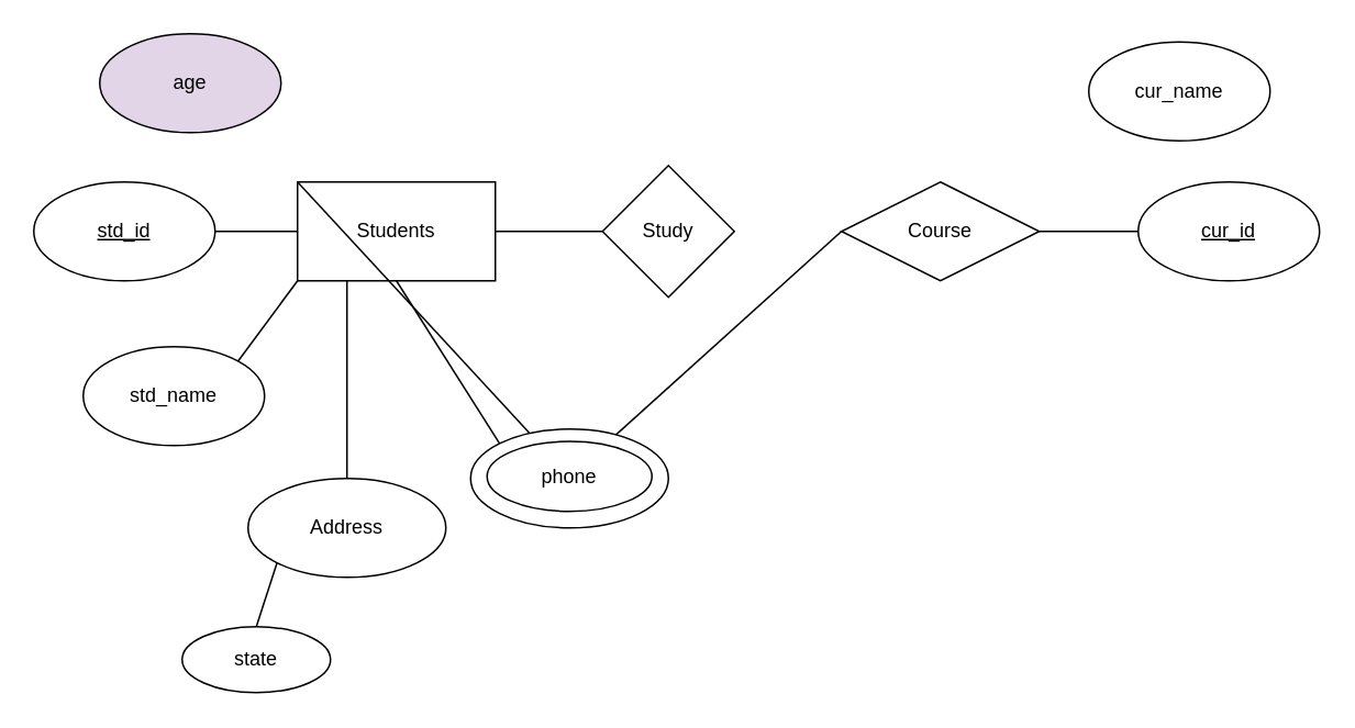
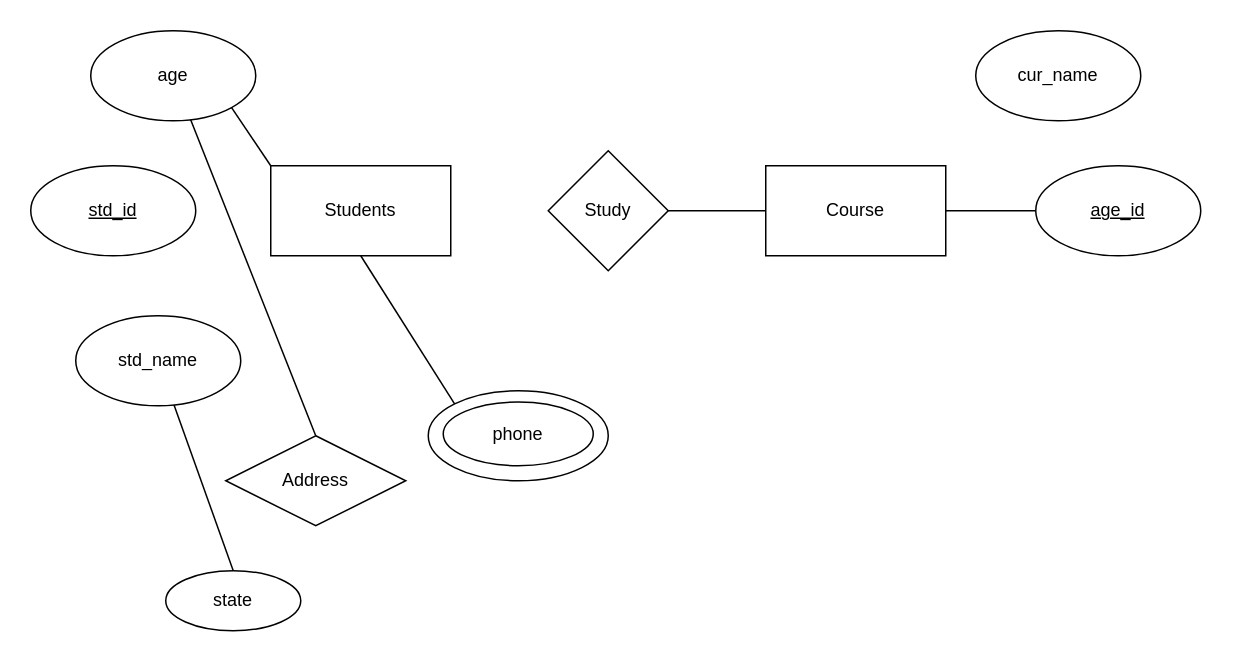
  <mxCell id="0" />
  <mxCell id="1" parent="0" />
  <mxCell id="2" value="Students" style="rounded=0;whiteSpace=wrap;html=1;" parent="1" vertex="1"><mxGeometry x="180" y="110" width="120" height="60" as="geometry" /></mxCell>
- <mxCell id="3" value="Course" style="rhombus;whiteSpace=wrap;html=1;" parent="1" vertex="1"><mxGeometry x="510" y="110" width="120" height="60" as="geometry" /></mxCell>
+ <mxCell id="3" value="Course" style="rounded=0;whiteSpace=wrap;html=1;" parent="1" vertex="1"><mxGeometry x="510" y="110" width="120" height="60" as="geometry" /></mxCell>
  <mxCell id="4" value="&lt;u&gt;std_id&lt;/u&gt;" style="ellipse;whiteSpace=wrap;html=1;" parent="1" vertex="1"><mxGeometry x="20" y="110" width="110" height="60" as="geometry" /></mxCell>
  <mxCell id="5" value="std_name" style="ellipse;whiteSpace=wrap;html=1;" parent="1" vertex="1"><mxGeometry x="50" y="210" width="110" height="60" as="geometry" /></mxCell>
- <mxCell id="6" value="age" style="ellipse;whiteSpace=wrap;html=1;fillColor=#e1d5e7;" parent="1" vertex="1"><mxGeometry x="60" y="20" width="110" height="60" as="geometry" /></mxCell>
- <mxCell id="7" value="" style="endArrow=none;html=1;rounded=0;exitX=0;exitY=0;exitDx=0;exitDy=0;" parent="1" source="2" target="20" edge="1"><mxGeometry width="50" height="50" relative="1" as="geometry"><mxPoint x="380" y="260" as="sourcePoint" /><mxPoint x="430" y="210" as="targetPoint" /></mxGeometry></mxCell>
- <mxCell id="8" value="" style="endArrow=none;html=1;rounded=0;entryX=1;entryY=0.5;entryDx=0;entryDy=0;exitX=0;exitY=0.5;exitDx=0;exitDy=0;" parent="1" source="2" target="4" edge="1"><mxGeometry width="50" height="50" relative="1" as="geometry"><mxPoint x="380" y="260" as="sourcePoint" /><mxPoint x="430" y="210" as="targetPoint" /></mxGeometry></mxCell>
- <mxCell id="9" value="" style="endArrow=none;html=1;rounded=0;exitX=1;exitY=0;exitDx=0;exitDy=0;entryX=0;entryY=1;entryDx=0;entryDy=0;" parent="1" source="5" target="2" edge="1"><mxGeometry width="50" height="50" relative="1" as="geometry"><mxPoint x="210" y="240" as="sourcePoint" /><mxPoint x="260" y="190" as="targetPoint" /></mxGeometry></mxCell>
- <mxCell id="10" value="&lt;u&gt;cur_id&lt;/u&gt;" style="ellipse;whiteSpace=wrap;html=1;" parent="1" vertex="1"><mxGeometry x="690" y="110" width="110" height="60" as="geometry" /></mxCell>
- <mxCell id="11" value="cur_name" style="ellipse;whiteSpace=wrap;html=1;" parent="1" vertex="1"><mxGeometry x="660" y="25" width="110" height="60" as="geometry" /></mxCell>
+ <mxCell id="6" value="age" style="ellipse;whiteSpace=wrap;html=1;" parent="1" vertex="1"><mxGeometry x="60" y="20" width="110" height="60" as="geometry" /></mxCell>
+ <mxCell id="7" value="" style="endArrow=none;html=1;rounded=0;entryX=1;entryY=1;entryDx=0;entryDy=0;exitX=0;exitY=0;exitDx=0;exitDy=0;" parent="1" source="2" target="6" edge="1"><mxGeometry width="50" height="50" relative="1" as="geometry"><mxPoint x="380" y="260" as="sourcePoint" /><mxPoint x="430" y="210" as="targetPoint" /></mxGeometry></mxCell>
+ <mxCell id="10" value="&lt;u&gt;age_id&lt;/u&gt;" style="ellipse;whiteSpace=wrap;html=1;" parent="1" vertex="1"><mxGeometry x="690" y="110" width="110" height="60" as="geometry" /></mxCell>
+ <mxCell id="11" value="cur_name" style="ellipse;whiteSpace=wrap;html=1;" parent="1" vertex="1"><mxGeometry x="650" y="20" width="110" height="60" as="geometry" /></mxCell>
  <mxCell id="12" value="" style="endArrow=none;html=1;rounded=0;entryX=0;entryY=0.5;entryDx=0;entryDy=0;exitX=1;exitY=0.5;exitDx=0;exitDy=0;" parent="1" source="3" target="10" edge="1"><mxGeometry width="50" height="50" relative="1" as="geometry"><mxPoint x="380" y="260" as="sourcePoint" /><mxPoint x="430" y="210" as="targetPoint" /></mxGeometry></mxCell>
  <mxCell id="13" value="Study" style="rhombus;whiteSpace=wrap;html=1;" parent="1" vertex="1"><mxGeometry x="365" y="100" width="80" height="80" as="geometry" /></mxCell>
- <mxCell id="14" value="" style="endArrow=none;html=1;rounded=0;exitX=0;exitY=0.5;exitDx=0;exitDy=0;" parent="1" source="3" target="20" edge="1"><mxGeometry width="50" height="50" relative="1" as="geometry"><mxPoint x="380" y="260" as="sourcePoint" /><mxPoint x="430" y="210" as="targetPoint" /></mxGeometry></mxCell>
- <mxCell id="15" value="" style="endArrow=none;html=1;rounded=0;entryX=1;entryY=0.5;entryDx=0;entryDy=0;exitX=0;exitY=0.5;exitDx=0;exitDy=0;" parent="1" source="13" target="2" edge="1"><mxGeometry width="50" height="50" relative="1" as="geometry"><mxPoint x="360" y="140" as="sourcePoint" /><mxPoint x="370" y="210" as="targetPoint" /></mxGeometry></mxCell>
+ <mxCell id="14" value="" style="endArrow=none;html=1;rounded=0;entryX=1;entryY=0.5;entryDx=0;entryDy=0;exitX=0;exitY=0.5;exitDx=0;exitDy=0;" parent="1" source="3" target="13" edge="1"><mxGeometry width="50" height="50" relative="1" as="geometry"><mxPoint x="380" y="260" as="sourcePoint" /><mxPoint x="430" y="210" as="targetPoint" /></mxGeometry></mxCell>
  <mxCell id="16" value="" style="group" vertex="1" connectable="0" parent="1"><mxGeometry x="150" y="290" width="120" height="60" as="geometry" /></mxCell>
- <mxCell id="17" value="Address" style="ellipse;whiteSpace=wrap;html=1;" vertex="1" parent="16"><mxGeometry width="120" height="60" as="geometry" /></mxCell>
+ <mxCell id="17" value="Address" style="rhombus;whiteSpace=wrap;html=1;" vertex="1" parent="16"><mxGeometry width="120" height="60" as="geometry" /></mxCell>
  <mxCell id="18" value="" style="group" vertex="1" connectable="0" parent="1"><mxGeometry x="285" y="260" width="120" height="60" as="geometry" /></mxCell>
  <mxCell id="19" value="" style="ellipse;whiteSpace=wrap;html=1;" vertex="1" parent="18"><mxGeometry width="120" height="60" as="geometry" /></mxCell>
  <mxCell id="20" value="phone" style="ellipse;whiteSpace=wrap;html=1;" vertex="1" parent="18"><mxGeometry x="10" y="7.5" width="100" height="42.5" as="geometry" /></mxCell>
  <mxCell id="21" value="" style="endArrow=none;html=1;rounded=0;entryX=0.5;entryY=1;entryDx=0;entryDy=0;exitX=0;exitY=0;exitDx=0;exitDy=0;" edge="1" parent="1" source="19" target="2"><mxGeometry width="50" height="50" relative="1" as="geometry"><mxPoint x="380" y="340" as="sourcePoint" /><mxPoint x="430" y="290" as="targetPoint" /></mxGeometry></mxCell>
- <mxCell id="22" value="" style="endArrow=none;html=1;rounded=0;entryX=0.25;entryY=1;entryDx=0;entryDy=0;exitX=0.5;exitY=0;exitDx=0;exitDy=0;" edge="1" parent="1" source="17" target="2"><mxGeometry width="50" height="50" relative="1" as="geometry"><mxPoint x="220" y="250" as="sourcePoint" /><mxPoint x="270" y="200" as="targetPoint" /></mxGeometry></mxCell>
+ <mxCell id="22" value="" style="endArrow=none;html=1;rounded=0;exitX=0.5;exitY=0;exitDx=0;exitDy=0;" edge="1" parent="1" source="17" target="6"><mxGeometry width="50" height="50" relative="1" as="geometry"><mxPoint x="220" y="250" as="sourcePoint" /><mxPoint x="270" y="200" as="targetPoint" /></mxGeometry></mxCell>
  <mxCell id="23" value="" style="group" vertex="1" connectable="0" parent="1"><mxGeometry x="110" y="380" width="90" height="40" as="geometry" /></mxCell>
  <mxCell id="24" value="state" style="ellipse;whiteSpace=wrap;html=1;" vertex="1" parent="23"><mxGeometry width="90" height="40" as="geometry" /></mxCell>
  <mxCell id="25" value="" style="group" vertex="1" connectable="0" parent="1"><mxGeometry x="220" y="380" width="90" height="40" as="geometry" /></mxCell>
- <mxCell id="26" value="" style="endArrow=none;html=1;rounded=0;entryX=0;entryY=1;entryDx=0;entryDy=0;exitX=0.5;exitY=0;exitDx=0;exitDy=0;" edge="1" parent="1" source="24" target="17"><mxGeometry width="50" height="50" relative="1" as="geometry"><mxPoint x="100" y="380" as="sourcePoint" /><mxPoint x="150" y="330" as="targetPoint" /></mxGeometry></mxCell>
+ <mxCell id="26" value="" style="endArrow=none;html=1;rounded=0;exitX=0.5;exitY=0;exitDx=0;exitDy=0;" edge="1" parent="1" source="24" target="5"><mxGeometry width="50" height="50" relative="1" as="geometry"><mxPoint x="100" y="380" as="sourcePoint" /><mxPoint x="150" y="330" as="targetPoint" /></mxGeometry></mxCell>
